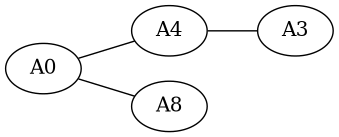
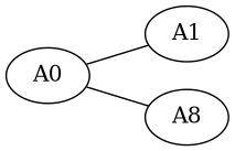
  graph {
    rankdir=LR
    node [family=0 pop=99]
    n1 [capital=t hold=0.95 label=A0 pop=""]
-   n2 [drug=10 hold=0.80 label=A4 pop=5]
+   n2 [drug=10 hold=0.80 label=A1 pop=5]
    n3 [drug=1 hold=0.70 label=A8]
-   n4 [drugs=100 label=A3]
    n1 -- n2
    n1 -- n3
-   n2 -- n4
  }
